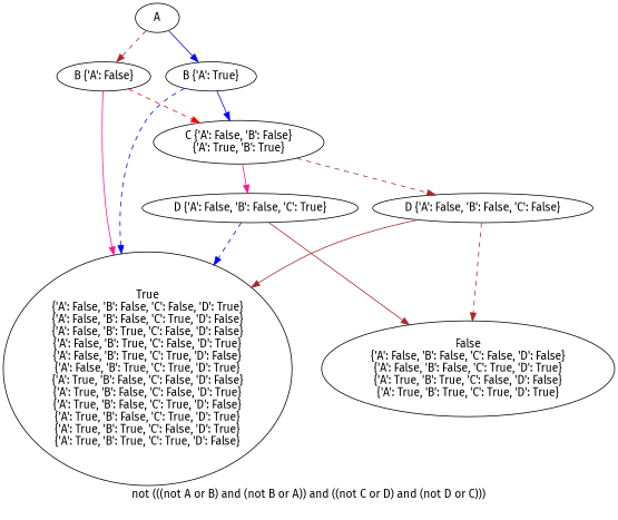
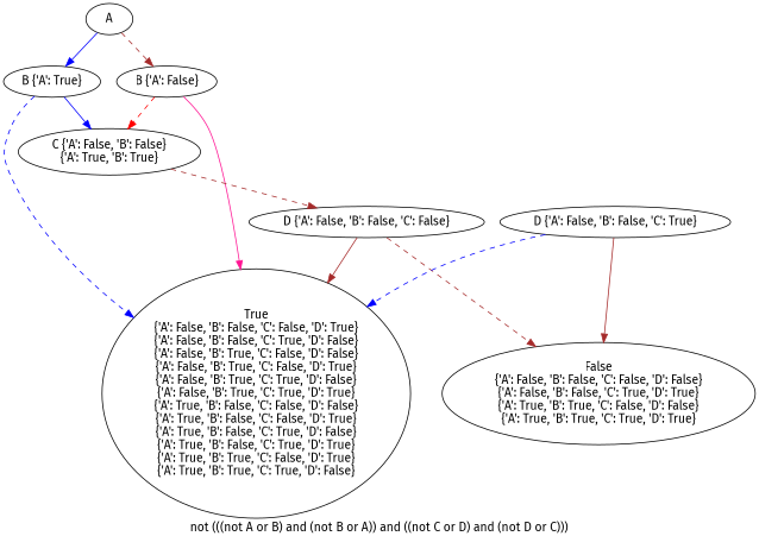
  digraph {
    fontname="Fira Sans"
    label="not (((not A or B) and (not B or A)) and ((not C or D) and (not D or C)))\n\n"
    node [fontname="Fira Sans"]
    edge [color=brown fontname="Fira Sans"]
    n1 [label=A]
    n2 [label="B {'A': False}"]
    n3 [label="B {'A': True}"]
    n4 [label="C {'A': False, 'B': False}\n{'A': True, 'B': True}"]
    n5 [label="True\n{'A': False, 'B': False, 'C': False, 'D': True}\n{'A': False, 'B': False, 'C': True, 'D': False}\n{'A': False, 'B': True, 'C': False, 'D': False}\n{'A': False, 'B': True, 'C': False, 'D': True}\n{'A': False, 'B': True, 'C': True, 'D': False}\n{'A': False, 'B': True, 'C': True, 'D': True}\n{'A': True, 'B': False, 'C': False, 'D': False}\n{'A': True, 'B': False, 'C': False, 'D': True}\n{'A': True, 'B': False, 'C': True, 'D': False}\n{'A': True, 'B': False, 'C': True, 'D': True}\n{'A': True, 'B': True, 'C': False, 'D': True}\n{'A': True, 'B': True, 'C': True, 'D': False}"]
    n6 [label="D {'A': False, 'B': False, 'C': False}"]
    n7 [label="D {'A': False, 'B': False, 'C': True}"]
    n8 [label="False\n{'A': False, 'B': False, 'C': False, 'D': False}\n{'A': False, 'B': False, 'C': True, 'D': True}\n{'A': True, 'B': True, 'C': False, 'D': False}\n{'A': True, 'B': True, 'C': True, 'D': True}"]
    n1 -> n2 [style=dashed]
    n1 -> n3 [color=blue]
    n2 -> n4 [color=red style=dashed]
    n2 -> n5 [color=deeppink]
    n3 -> n4 [color=blue]
    n3 -> n5 [color=blue style=dashed]
    n4 -> n6 [style=dashed]
-   n4 -> n7 [color=deeppink]
    n6 -> n5
    n6 -> n8 [style=dashed]
    n7 -> n5 [color=blue style=dashed]
    n7 -> n8
  }
